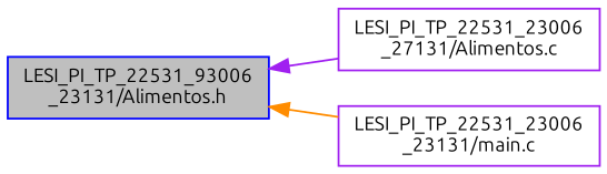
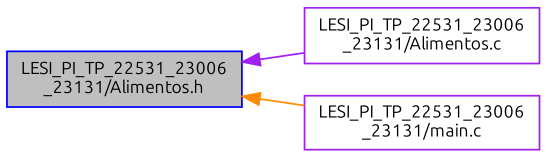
  digraph {
    fontname=Ubuntu
    rankdir=LR
    node [color=purple fillcolor=white fontname=Ubuntu fontsize=10 shape=record style=filled]
    edge [dir=back fontname=Ubuntu fontsize=10 labelfontname=Helvetica labelfontsize=10 style=solid]
-   n1 [color=blue fillcolor=grey75 fontcolor=black height=0.2 label="LESI_PI_TP_22531_93006\l_23131/Alimentos.h" width=0.4]
-   n2 [height=0.2 label="LESI_PI_TP_22531_23006\l_27131/Alimentos.c" width=0.4]
+   n1 [color=blue fillcolor=grey75 fontcolor=black height=0.2 label="LESI_PI_TP_22531_23006\l_23131/Alimentos.h" width=0.4]
+   n2 [height=0.2 label="LESI_PI_TP_22531_23006\l_23131/Alimentos.c" width=0.4]
    n3 [height=0.2 label="LESI_PI_TP_22531_23006\l_23131/main.c" width=0.4]
    n1 -> n2 [color=purple]
    n1 -> n3 [color=darkorange]
  }
